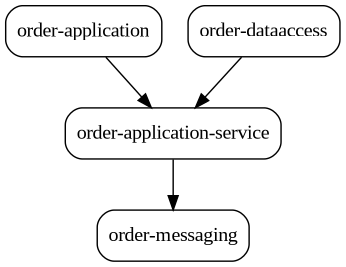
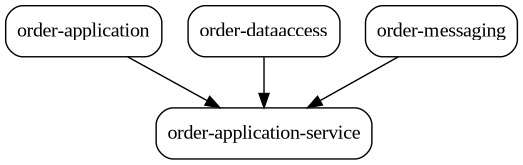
  digraph {
    fontname="Liberation Serif"
    node [fontname="Liberation Serif" fontsize=14 shape=box style=rounded]
    edge [fontname="Liberation Serif" fontsize=10]
    n1 [label=<order-application-service>]
    n2 [label=<order-application>]
    n3 [label=<order-dataaccess>]
    n4 [label=<order-messaging>]
    n2 -> n1
    n3 -> n1
-   n1 -> n4
+   n4 -> n1
  }
